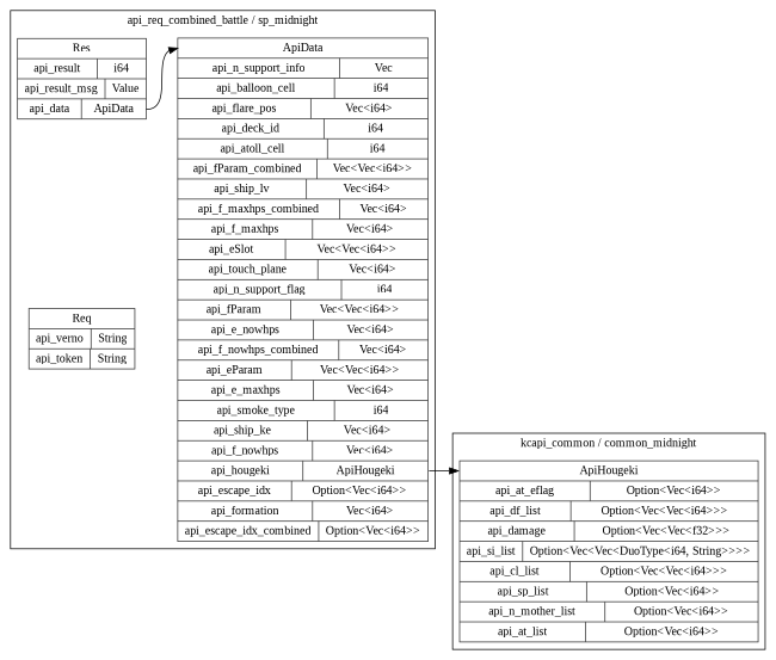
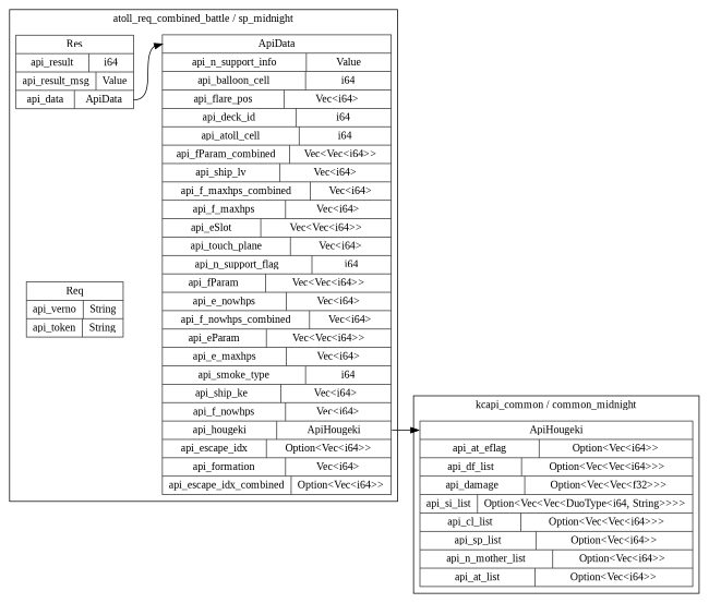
  digraph {
    fontname="Liberation Serif"
    rankdir=LR
    node [color=gray20 fontname="Liberation Serif" shape=record style=solid]
    edge [fontname="Liberation Serif"]
    n1 [label="<Res> Res  | { api_result | <api_result> i64 } | { api_result_msg | <api_result_msg> Value } | { api_data | <api_data> ApiData }"]
-   n2 [label="<ApiData> ApiData  | { api_n_support_info | <api_n_support_info> Vec } | { api_balloon_cell | <api_balloon_cell> i64 } | { api_flare_pos | <api_flare_pos> Vec\<i64\> } | { api_deck_id | <api_deck_id> i64 } | { api_atoll_cell | <api_atoll_cell> i64 } | { api_fParam_combined | <api_fParam_combined> Vec\<Vec\<i64\>\> } | { api_ship_lv | <api_ship_lv> Vec\<i64\> } | { api_f_maxhps_combined | <api_f_maxhps_combined> Vec\<i64\> } | { api_f_maxhps | <api_f_maxhps> Vec\<i64\> } | { api_eSlot | <api_eSlot> Vec\<Vec\<i64\>\> } | { api_touch_plane | <api_touch_plane> Vec\<i64\> } | { api_n_support_flag | <api_n_support_flag> i64 } | { api_fParam | <api_fParam> Vec\<Vec\<i64\>\> } | { api_e_nowhps | <api_e_nowhps> Vec\<i64\> } | { api_f_nowhps_combined | <api_f_nowhps_combined> Vec\<i64\> } | { api_eParam | <api_eParam> Vec\<Vec\<i64\>\> } | { api_e_maxhps | <api_e_maxhps> Vec\<i64\> } | { api_smoke_type | <api_smoke_type> i64 } | { api_ship_ke | <api_ship_ke> Vec\<i64\> } | { api_f_nowhps | <api_f_nowhps> Vec\<i64\> } | { api_hougeki | <api_hougeki> ApiHougeki } | { api_escape_idx | <api_escape_idx> Option\<Vec\<i64\>\> } | { api_formation | <api_formation> Vec\<i64\> } | { api_escape_idx_combined | <api_escape_idx_combined> Option\<Vec\<i64\>\> }"]
+   n2 [label="<ApiData> ApiData  | { api_n_support_info | <api_n_support_info> Value } | { api_balloon_cell | <api_balloon_cell> i64 } | { api_flare_pos | <api_flare_pos> Vec\<i64\> } | { api_deck_id | <api_deck_id> i64 } | { api_atoll_cell | <api_atoll_cell> i64 } | { api_fParam_combined | <api_fParam_combined> Vec\<Vec\<i64\>\> } | { api_ship_lv | <api_ship_lv> Vec\<i64\> } | { api_f_maxhps_combined | <api_f_maxhps_combined> Vec\<i64\> } | { api_f_maxhps | <api_f_maxhps> Vec\<i64\> } | { api_eSlot | <api_eSlot> Vec\<Vec\<i64\>\> } | { api_touch_plane | <api_touch_plane> Vec\<i64\> } | { api_n_support_flag | <api_n_support_flag> i64 } | { api_fParam | <api_fParam> Vec\<Vec\<i64\>\> } | { api_e_nowhps | <api_e_nowhps> Vec\<i64\> } | { api_f_nowhps_combined | <api_f_nowhps_combined> Vec\<i64\> } | { api_eParam | <api_eParam> Vec\<Vec\<i64\>\> } | { api_e_maxhps | <api_e_maxhps> Vec\<i64\> } | { api_smoke_type | <api_smoke_type> i64 } | { api_ship_ke | <api_ship_ke> Vec\<i64\> } | { api_f_nowhps | <api_f_nowhps> Vec\<i64\> } | { api_hougeki | <api_hougeki> ApiHougeki } | { api_escape_idx | <api_escape_idx> Option\<Vec\<i64\>\> } | { api_formation | <api_formation> Vec\<i64\> } | { api_escape_idx_combined | <api_escape_idx_combined> Option\<Vec\<i64\>\> }"]
    n3 [label="<Req> Req  | { api_verno | <api_verno> String } | { api_token | <api_token> String }"]
    n4 [label="<ApiHougeki> ApiHougeki  | { api_at_eflag | <api_at_eflag> Option\<Vec\<i64\>\> } | { api_df_list | <api_df_list> Option\<Vec\<Vec\<i64\>\>\> } | { api_damage | <api_damage> Option\<Vec\<Vec\<f32\>\>\> } | { api_si_list | <api_si_list> Option\<Vec\<Vec\<DuoType\<i64, String\>\>\>\> } | { api_cl_list | <api_cl_list> Option\<Vec\<Vec\<i64\>\>\> } | { api_sp_list | <api_sp_list> Option\<Vec\<i64\>\> } | { api_n_mother_list | <api_n_mother_list> Option\<Vec\<i64\>\> } | { api_at_list | <api_at_list> Option\<Vec\<i64\>\> }"]
    subgraph cluster_1 {
-     label="api_req_combined_battle / sp_midnight"
+     label="atoll_req_combined_battle / sp_midnight"
      n1
      n2
      n3
    }
    subgraph cluster_2 {
      label="kcapi_common / common_midnight"
      n4
    }
    n1 -> n2 [headport="ApiData:w" tailport="api_data:e"]
    n2 -> n4 [headport="ApiHougeki:w" tailport="api_hougeki:e"]
  }
